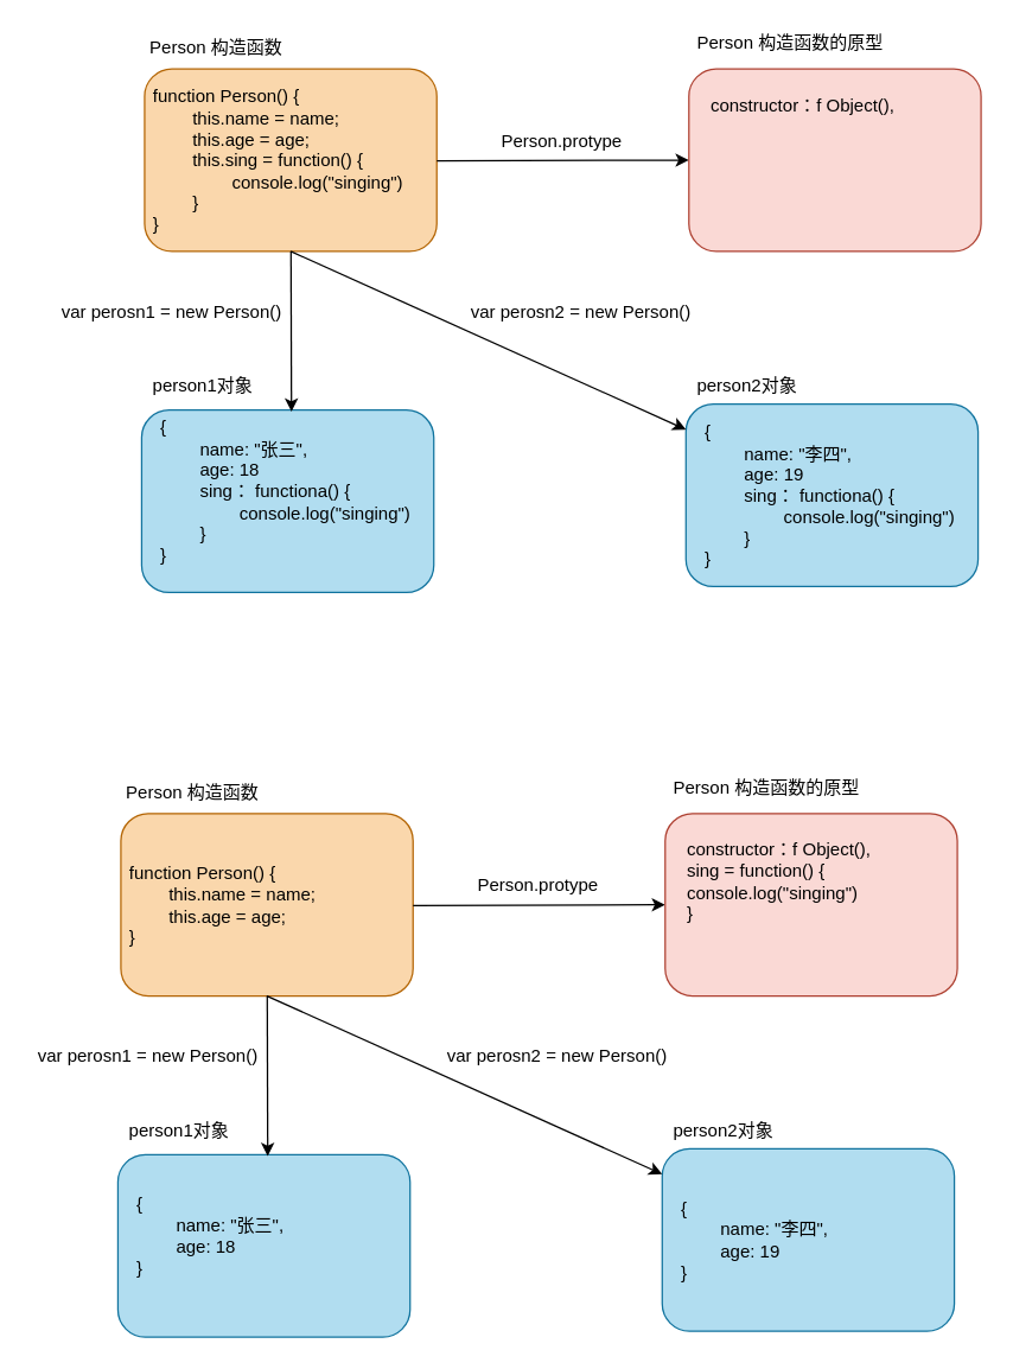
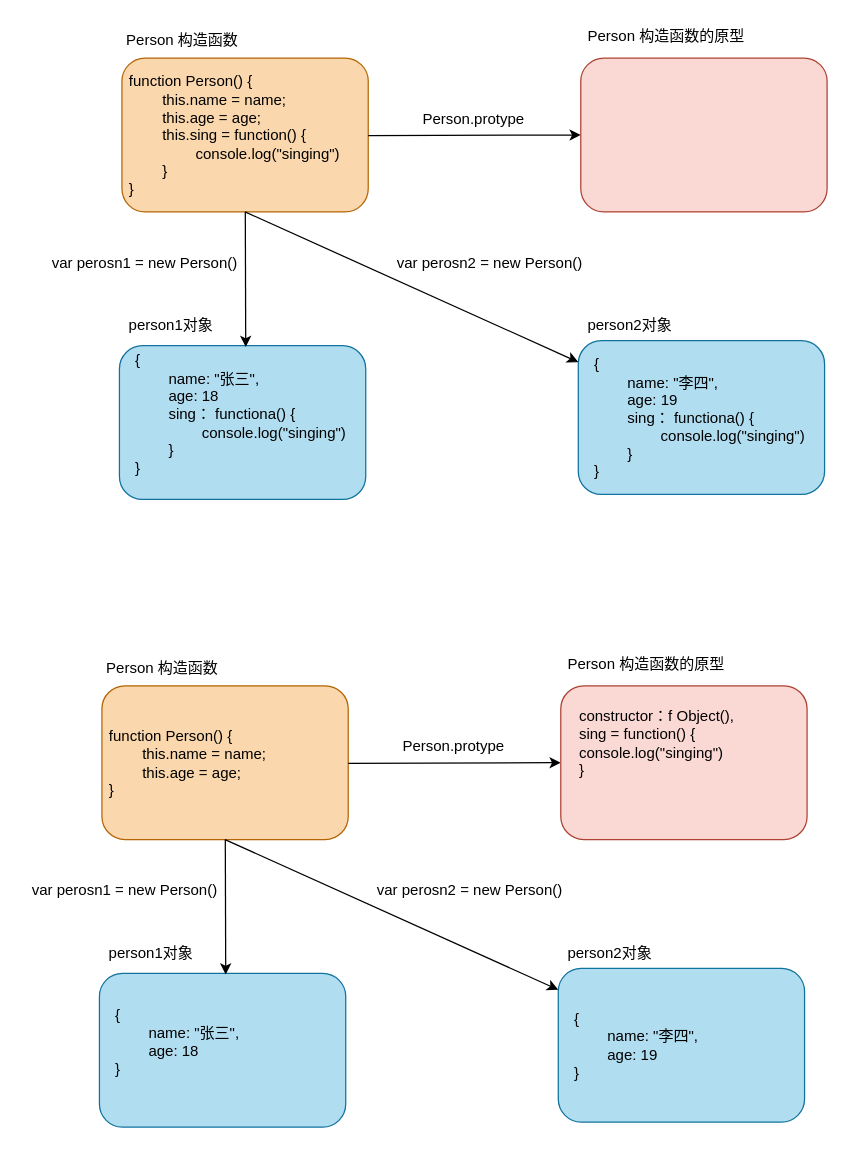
  <mxCell id="0" />
  <mxCell id="1" parent="0" />
  <mxCell id="2" value="" style="whiteSpace=wrap;html=1;fillColor=#fad7ac;strokeColor=#b46504;rounded=1;" vertex="1" parent="1"><mxGeometry x="97" y="46" width="197" height="123" as="geometry" /></mxCell>
  <mxCell id="3" value="&lt;font color=&quot;#000000&quot;&gt;Person 构造函数&lt;/font&gt;" style="text;html=1;resizable=0;autosize=1;align=center;verticalAlign=middle;points=[];fillColor=none;strokeColor=none;rounded=0;" vertex="1" parent="1"><mxGeometry x="95" y="23" width="99" height="18" as="geometry" /></mxCell>
  <mxCell id="4" style="edgeStyle=none;html=1;entryX=0;entryY=0.5;entryDx=0;entryDy=0;fontColor=#000000;strokeColor=#000000;" edge="1" parent="1" target="10"><mxGeometry relative="1" as="geometry"><mxPoint x="294" y="108" as="sourcePoint" /></mxGeometry></mxCell>
  <mxCell id="5" value="&lt;font color=&quot;#000000&quot;&gt;function Person() {&lt;br&gt;&lt;span style=&quot;white-space: pre&quot;&gt;&#09;&lt;/span&gt;this.name = name;&lt;br&gt;&lt;span style=&quot;white-space: pre&quot;&gt;&#09;&lt;/span&gt;this.age = age;&lt;br&gt;&lt;span style=&quot;white-space: pre&quot;&gt;&#09;&lt;/span&gt;this.sing = function() {&lt;br&gt;&lt;span style=&quot;white-space: pre&quot;&gt;&#09;&lt;/span&gt;&lt;span style=&quot;white-space: pre&quot;&gt;&#09;&lt;/span&gt;console.log(&quot;singing&quot;)&lt;br&gt;&lt;span style=&quot;white-space: pre&quot;&gt;&#09;&lt;/span&gt;}&lt;br&gt;}&lt;/font&gt;" style="text;html=1;resizable=0;autosize=1;align=left;verticalAlign=middle;points=[];fillColor=none;strokeColor=none;rounded=0;" vertex="1" parent="1"><mxGeometry x="101" y="56.5" width="179" height="102" as="geometry" /></mxCell>
  <mxCell id="6" value="" style="whiteSpace=wrap;html=1;fillColor=#b1ddf0;strokeColor=#10739e;rounded=1;" vertex="1" parent="1"><mxGeometry x="95" y="276" width="197" height="123" as="geometry" /></mxCell>
  <mxCell id="7" value="&lt;font color=&quot;#000000&quot;&gt;person1对象&lt;/font&gt;" style="text;html=1;resizable=0;autosize=1;align=center;verticalAlign=middle;points=[];fillColor=none;strokeColor=none;rounded=0;" vertex="1" parent="1"><mxGeometry x="97" y="251" width="77" height="18" as="geometry" /></mxCell>
  <mxCell id="8" value="" style="whiteSpace=wrap;html=1;fillColor=#b1ddf0;strokeColor=#10739e;rounded=1;" vertex="1" parent="1"><mxGeometry x="462" y="272" width="197" height="123" as="geometry" /></mxCell>
  <mxCell id="9" value="&lt;font color=&quot;#000000&quot;&gt;person2对象&lt;/font&gt;" style="text;html=1;resizable=0;autosize=1;align=center;verticalAlign=middle;points=[];fillColor=none;strokeColor=none;rounded=0;" vertex="1" parent="1"><mxGeometry x="464" y="251" width="77" height="18" as="geometry" /></mxCell>
  <mxCell id="10" value="" style="whiteSpace=wrap;html=1;fillColor=#fad9d5;strokeColor=#ae4132;rounded=1;" vertex="1" parent="1"><mxGeometry x="464" y="46" width="197" height="123" as="geometry" /></mxCell>
  <mxCell id="11" value="&lt;font color=&quot;#000000&quot;&gt;Person 构造函数的原型&lt;br&gt;&lt;/font&gt;" style="text;html=1;resizable=0;autosize=1;align=center;verticalAlign=middle;points=[];fillColor=none;strokeColor=none;rounded=0;" vertex="1" parent="1"><mxGeometry x="464" y="20" width="135" height="18" as="geometry" /></mxCell>
- <mxCell id="12" value="&lt;font style=&quot;font-family: &amp;#34;helvetica&amp;#34; ; font-size: 12px ; font-style: normal ; font-weight: 400 ; letter-spacing: normal ; text-align: left ; text-indent: 0px ; text-transform: none ; word-spacing: 0px&quot;&gt;constructor：f Object(),&lt;/font&gt;&lt;span class=&quot;separator&quot; style=&quot;font-style: normal ; font-weight: 400 ; letter-spacing: normal ; text-align: left ; text-indent: 0px ; text-transform: none ; word-spacing: 0px ; background-color: rgb(42 , 42 , 42) ; box-sizing: border-box ; min-width: 0px ; min-height: 0px ; color: rgb(32 , 33 , 36) ; font-family: &amp;#34;menlo&amp;#34; , monospace ; font-size: 11px&quot;&gt;&lt;i&gt;&lt;br&gt;&lt;/i&gt;&lt;/span&gt;" style="text;whiteSpace=wrap;html=1;fontColor=#000000;" vertex="1" parent="1"><mxGeometry x="476.997" y="56.503" width="144" height="70" as="geometry" /></mxCell>
  <mxCell id="13" value="&lt;font color=&quot;#000000&quot;&gt;{&lt;br&gt;&lt;span style=&quot;white-space: pre&quot;&gt;&#09;&lt;/span&gt;name: &quot;张三&quot;,&lt;br&gt;&lt;span style=&quot;white-space: pre&quot;&gt;&#09;&lt;/span&gt;age: 18&lt;br&gt;&lt;span style=&quot;white-space: pre&quot;&gt;&#09;&lt;/span&gt;sing： functiona() {&lt;br&gt;&lt;span style=&quot;white-space: pre&quot;&gt;&#09;&lt;/span&gt;&lt;span style=&quot;white-space: pre&quot;&gt;&#09;&lt;/span&gt;console.log(&quot;singing&quot;)&lt;br&gt;&lt;span style=&quot;white-space: pre&quot;&gt;&#09;&lt;/span&gt;}&lt;br&gt;}&lt;/font&gt;" style="text;html=1;resizable=0;autosize=1;align=left;verticalAlign=middle;points=[];fillColor=none;strokeColor=none;rounded=0;" vertex="1" parent="1"><mxGeometry x="106" y="280" width="179" height="102" as="geometry" /></mxCell>
  <mxCell id="14" value="&lt;font color=&quot;#000000&quot;&gt;{&lt;br&gt;&lt;span style=&quot;white-space: pre&quot;&gt;&#09;&lt;/span&gt;name: &quot;李四&quot;,&lt;br&gt;&lt;span style=&quot;white-space: pre&quot;&gt;&#09;&lt;/span&gt;age: 19&lt;br&gt;&lt;span style=&quot;white-space: pre&quot;&gt;&#09;&lt;/span&gt;sing： functiona() {&lt;br&gt;&lt;span style=&quot;white-space: pre&quot;&gt;&#09;&lt;/span&gt;&lt;span style=&quot;white-space: pre&quot;&gt;&#09;&lt;/span&gt;console.log(&quot;singing&quot;)&lt;br&gt;&lt;span style=&quot;white-space: pre&quot;&gt;&#09;&lt;/span&gt;}&lt;br&gt;}&lt;/font&gt;" style="text;html=1;resizable=0;autosize=1;align=left;verticalAlign=middle;points=[];fillColor=none;strokeColor=none;rounded=0;" vertex="1" parent="1"><mxGeometry x="473" y="282.5" width="179" height="102" as="geometry" /></mxCell>
  <mxCell id="15" style="edgeStyle=none;html=1;fontColor=#000000;strokeColor=#000000;" edge="1" parent="1" source="2"><mxGeometry relative="1" as="geometry"><mxPoint x="196" y="277" as="targetPoint" /></mxGeometry></mxCell>
  <mxCell id="16" style="edgeStyle=none;html=1;fontColor=#000000;strokeColor=#000000;exitX=0.5;exitY=1;exitDx=0;exitDy=0;" edge="1" parent="1" source="2" target="8"><mxGeometry relative="1" as="geometry"><mxPoint x="205.681" y="179" as="sourcePoint" /><mxPoint x="206" y="287" as="targetPoint" /></mxGeometry></mxCell>
  <mxCell id="17" value="var perosn1 = new Person()" style="text;html=1;resizable=0;autosize=1;align=center;verticalAlign=middle;points=[];fillColor=none;strokeColor=none;rounded=0;labelBackgroundColor=none;fontColor=#000000;" vertex="1" parent="1"><mxGeometry x="36" y="201" width="158" height="18" as="geometry" /></mxCell>
  <mxCell id="18" value="var perosn2 = new Person()" style="text;html=1;resizable=0;autosize=1;align=center;verticalAlign=middle;points=[];fillColor=none;strokeColor=none;rounded=0;labelBackgroundColor=none;fontColor=#000000;" vertex="1" parent="1"><mxGeometry x="312" y="201" width="158" height="18" as="geometry" /></mxCell>
  <mxCell id="19" value="Person.protype" style="text;html=1;resizable=0;autosize=1;align=center;verticalAlign=middle;points=[];fillColor=none;strokeColor=none;rounded=0;labelBackgroundColor=none;fontColor=#000000;" vertex="1" parent="1"><mxGeometry x="332" y="86" width="91" height="18" as="geometry" /></mxCell>
  <mxCell id="20" value="" style="whiteSpace=wrap;html=1;fillColor=#fad7ac;strokeColor=#b46504;rounded=1;" vertex="1" parent="1"><mxGeometry x="81" y="548" width="197" height="123" as="geometry" /></mxCell>
  <mxCell id="21" value="&lt;font color=&quot;#000000&quot;&gt;Person 构造函数&lt;/font&gt;" style="text;html=1;resizable=0;autosize=1;align=center;verticalAlign=middle;points=[];fillColor=none;strokeColor=none;rounded=0;" vertex="1" parent="1"><mxGeometry x="79" y="525" width="99" height="18" as="geometry" /></mxCell>
  <mxCell id="22" style="edgeStyle=none;html=1;entryX=0;entryY=0.5;entryDx=0;entryDy=0;fontColor=#000000;strokeColor=#000000;" edge="1" parent="1" target="28"><mxGeometry relative="1" as="geometry"><mxPoint x="278" y="610" as="sourcePoint" /></mxGeometry></mxCell>
  <mxCell id="23" value="&lt;font color=&quot;#000000&quot;&gt;function Person() {&lt;br&gt;&lt;span style=&quot;white-space: pre&quot;&gt;&#09;&lt;/span&gt;this.name = name;&lt;br&gt;&lt;span style=&quot;white-space: pre&quot;&gt;&#09;&lt;/span&gt;this.age = age;&lt;br&gt;}&lt;/font&gt;" style="text;html=1;resizable=0;autosize=1;align=left;verticalAlign=middle;points=[];fillColor=none;strokeColor=none;rounded=0;" vertex="1" parent="1"><mxGeometry x="85" y="579.5" width="136" height="60" as="geometry" /></mxCell>
  <mxCell id="24" value="" style="whiteSpace=wrap;html=1;fillColor=#b1ddf0;strokeColor=#10739e;rounded=1;" vertex="1" parent="1"><mxGeometry x="79" y="778" width="197" height="123" as="geometry" /></mxCell>
  <mxCell id="25" value="&lt;font color=&quot;#000000&quot;&gt;person1对象&lt;/font&gt;" style="text;html=1;resizable=0;autosize=1;align=center;verticalAlign=middle;points=[];fillColor=none;strokeColor=none;rounded=0;" vertex="1" parent="1"><mxGeometry x="81" y="753" width="77" height="18" as="geometry" /></mxCell>
  <mxCell id="26" value="" style="whiteSpace=wrap;html=1;fillColor=#b1ddf0;strokeColor=#10739e;rounded=1;" vertex="1" parent="1"><mxGeometry x="446" y="774" width="197" height="123" as="geometry" /></mxCell>
  <mxCell id="27" value="&lt;font color=&quot;#000000&quot;&gt;person2对象&lt;/font&gt;" style="text;html=1;resizable=0;autosize=1;align=center;verticalAlign=middle;points=[];fillColor=none;strokeColor=none;rounded=0;" vertex="1" parent="1"><mxGeometry x="448" y="753" width="77" height="18" as="geometry" /></mxCell>
  <mxCell id="28" value="" style="whiteSpace=wrap;html=1;fillColor=#fad9d5;strokeColor=#ae4132;rounded=1;" vertex="1" parent="1"><mxGeometry x="448" y="548" width="197" height="123" as="geometry" /></mxCell>
  <mxCell id="29" value="&lt;font color=&quot;#000000&quot;&gt;Person 构造函数的原型&lt;br&gt;&lt;/font&gt;" style="text;html=1;resizable=0;autosize=1;align=center;verticalAlign=middle;points=[];fillColor=none;strokeColor=none;rounded=0;" vertex="1" parent="1"><mxGeometry x="448" y="522" width="135" height="18" as="geometry" /></mxCell>
  <mxCell id="30" value="&lt;font style=&quot;font-family: &amp;#34;helvetica&amp;#34; ; font-size: 12px ; font-style: normal ; font-weight: 400 ; letter-spacing: normal ; text-align: left ; text-indent: 0px ; text-transform: none ; word-spacing: 0px&quot;&gt;constructor：f Object(),&lt;br&gt;&lt;/font&gt;&lt;span class=&quot;separator&quot; style=&quot;font-style: normal ; font-weight: 400 ; letter-spacing: normal ; text-align: left ; text-indent: 0px ; text-transform: none ; word-spacing: 0px ; box-sizing: border-box ; min-width: 0px ; min-height: 0px ; color: rgb(32 , 33 , 36) ; font-family: &amp;#34;menlo&amp;#34; , monospace ; font-size: 11px&quot;&gt;&lt;span style=&quot;color: rgb(0 , 0 , 0) ; font-family: &amp;#34;helvetica&amp;#34; ; font-size: 12px&quot;&gt;sing = function() {&lt;/span&gt;&lt;br style=&quot;color: rgb(0 , 0 , 0) ; font-family: &amp;#34;helvetica&amp;#34; ; font-size: 12px&quot;&gt;&lt;span style=&quot;color: rgb(0 , 0 , 0) ; font-family: &amp;#34;helvetica&amp;#34; ; font-size: 12px&quot;&gt;&#09;&lt;/span&gt;&lt;span style=&quot;color: rgb(0 , 0 , 0) ; font-family: &amp;#34;helvetica&amp;#34; ; font-size: 12px&quot;&gt;&#09;&lt;/span&gt;&lt;span style=&quot;color: rgb(0 , 0 , 0) ; font-family: &amp;#34;helvetica&amp;#34; ; font-size: 12px&quot;&gt;console.log(&quot;singing&quot;)&lt;/span&gt;&lt;br style=&quot;color: rgb(0 , 0 , 0) ; font-family: &amp;#34;helvetica&amp;#34; ; font-size: 12px&quot;&gt;&lt;span style=&quot;color: rgb(0 , 0 , 0) ; font-family: &amp;#34;helvetica&amp;#34; ; font-size: 12px&quot;&gt;&#09;&lt;/span&gt;&lt;span style=&quot;color: rgb(0 , 0 , 0) ; font-family: &amp;#34;helvetica&amp;#34; ; font-size: 12px&quot;&gt;}&lt;/span&gt;&lt;br style=&quot;color: rgb(0 , 0 , 0) ; font-family: &amp;#34;helvetica&amp;#34; ; font-size: 12px&quot;&gt;&lt;/span&gt;" style="text;whiteSpace=wrap;html=1;fontColor=#000000;" vertex="1" parent="1"><mxGeometry x="460.997" y="558.503" width="144" height="70" as="geometry" /></mxCell>
  <mxCell id="31" value="&lt;font color=&quot;#000000&quot;&gt;{&lt;br&gt;&lt;span style=&quot;white-space: pre&quot;&gt;&#09;&lt;/span&gt;name: &quot;张三&quot;,&lt;br&gt;&lt;span style=&quot;white-space: pre&quot;&gt;&#09;&lt;/span&gt;age: 18&lt;br&gt;}&lt;/font&gt;" style="text;html=1;resizable=0;autosize=1;align=left;verticalAlign=middle;points=[];fillColor=none;strokeColor=none;rounded=0;" vertex="1" parent="1"><mxGeometry x="90" y="803" width="109" height="60" as="geometry" /></mxCell>
  <mxCell id="32" value="&lt;font color=&quot;#000000&quot;&gt;{&lt;br&gt;&lt;span style=&quot;white-space: pre&quot;&gt;&#09;&lt;/span&gt;name: &quot;李四&quot;,&lt;br&gt;&lt;span style=&quot;white-space: pre&quot;&gt;&#09;&lt;/span&gt;age: 19&lt;br&gt;}&lt;/font&gt;" style="text;html=1;resizable=0;autosize=1;align=left;verticalAlign=middle;points=[];fillColor=none;strokeColor=none;rounded=0;" vertex="1" parent="1"><mxGeometry x="457" y="805.5" width="109" height="60" as="geometry" /></mxCell>
  <mxCell id="33" style="edgeStyle=none;html=1;fontColor=#000000;strokeColor=#000000;" edge="1" parent="1" source="20"><mxGeometry relative="1" as="geometry"><mxPoint x="180" y="779" as="targetPoint" /></mxGeometry></mxCell>
  <mxCell id="34" style="edgeStyle=none;html=1;fontColor=#000000;strokeColor=#000000;exitX=0.5;exitY=1;exitDx=0;exitDy=0;" edge="1" parent="1" source="20" target="26"><mxGeometry relative="1" as="geometry"><mxPoint x="189.681" y="681" as="sourcePoint" /><mxPoint x="190" y="789" as="targetPoint" /></mxGeometry></mxCell>
  <mxCell id="35" value="var perosn1 = new Person()" style="text;html=1;resizable=0;autosize=1;align=center;verticalAlign=middle;points=[];fillColor=none;strokeColor=none;rounded=0;labelBackgroundColor=none;fontColor=#000000;" vertex="1" parent="1"><mxGeometry x="20" y="703" width="158" height="18" as="geometry" /></mxCell>
  <mxCell id="36" value="var perosn2 = new Person()" style="text;html=1;resizable=0;autosize=1;align=center;verticalAlign=middle;points=[];fillColor=none;strokeColor=none;rounded=0;labelBackgroundColor=none;fontColor=#000000;" vertex="1" parent="1"><mxGeometry x="296" y="703" width="158" height="18" as="geometry" /></mxCell>
  <mxCell id="37" value="Person.protype" style="text;html=1;resizable=0;autosize=1;align=center;verticalAlign=middle;points=[];fillColor=none;strokeColor=none;rounded=0;labelBackgroundColor=none;fontColor=#000000;" vertex="1" parent="1"><mxGeometry x="316" y="588" width="91" height="18" as="geometry" /></mxCell>
